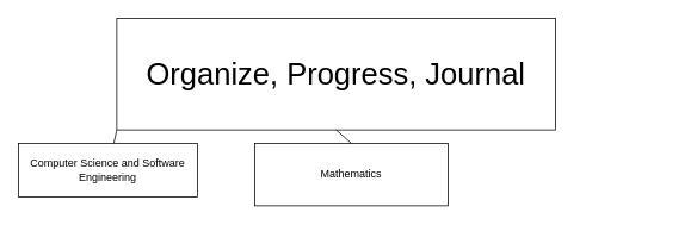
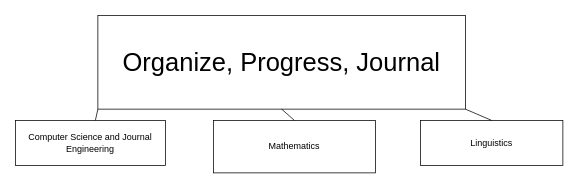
  <mxCell id="0" />
  <mxCell id="1" parent="0" />
  <mxCell id="2" value="&lt;font style=&quot;font-size: 34px&quot;&gt;Organize, Progress, Journal&lt;/font&gt;" style="rounded=0;whiteSpace=wrap;html=1;" vertex="1" parent="1"><mxGeometry x="130" y="20" width="490" height="125" as="geometry" /></mxCell>
- <mxCell id="3" value="Computer Science and Software Engineering" style="rounded=0;whiteSpace=wrap;html=1;" vertex="1" parent="1"><mxGeometry x="20" y="160" width="200" height="60" as="geometry" /></mxCell>
+ <mxCell id="3" value="Computer Science and Journal Engineering" style="rounded=0;whiteSpace=wrap;html=1;" vertex="1" parent="1"><mxGeometry x="20" y="160" width="200" height="60" as="geometry" /></mxCell>
  <mxCell id="4" value="Mathematics" style="rounded=0;whiteSpace=wrap;html=1;" vertex="1" parent="1"><mxGeometry x="284" y="160" width="216" height="70" as="geometry" /></mxCell>
+ <mxCell id="5" value="Linguistics" style="rounded=0;whiteSpace=wrap;html=1;" vertex="1" parent="1"><mxGeometry x="560" y="160" width="190" height="60" as="geometry" /></mxCell>
  <mxCell id="6" value="" style="endArrow=none;html=1;entryX=0;entryY=1;entryDx=0;entryDy=0;" edge="1" parent="1" source="3" target="2"><mxGeometry width="50" height="50" relative="1" as="geometry"><mxPoint x="380" y="320" as="sourcePoint" /><mxPoint x="430" y="270" as="targetPoint" /></mxGeometry></mxCell>
  <mxCell id="7" value="" style="endArrow=none;html=1;entryX=0.5;entryY=1;entryDx=0;entryDy=0;exitX=0.5;exitY=0;exitDx=0;exitDy=0;" edge="1" parent="1" source="4" target="2"><mxGeometry width="50" height="50" relative="1" as="geometry"><mxPoint x="380" y="320" as="sourcePoint" /><mxPoint x="430" y="270" as="targetPoint" /></mxGeometry></mxCell>
+ <mxCell id="8" value="" style="endArrow=none;html=1;entryX=1;entryY=1;entryDx=0;entryDy=0;exitX=0.5;exitY=0;exitDx=0;exitDy=0;" edge="1" parent="1" source="5" target="2"><mxGeometry width="50" height="50" relative="1" as="geometry"><mxPoint x="380" y="320" as="sourcePoint" /><mxPoint x="430" y="270" as="targetPoint" /></mxGeometry></mxCell>
